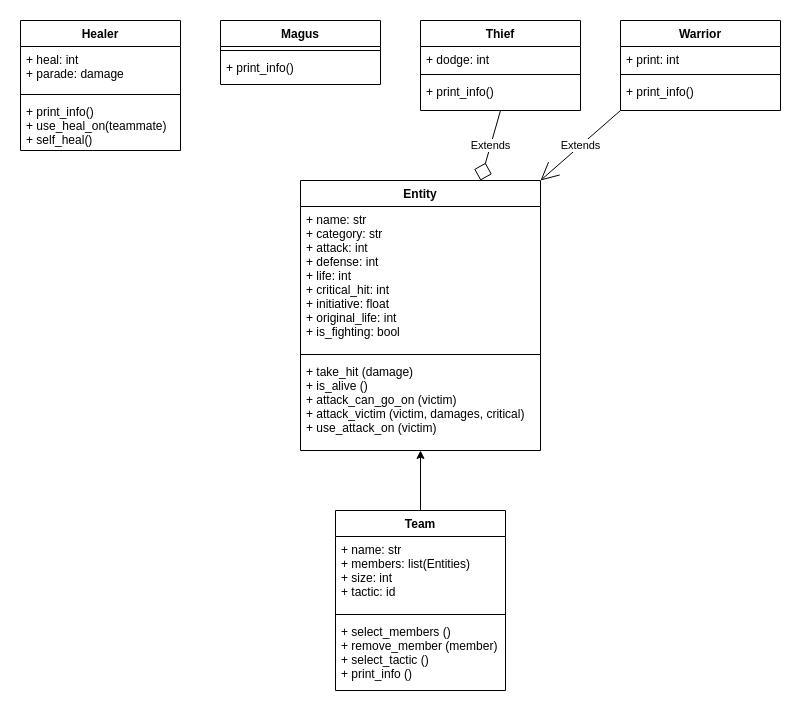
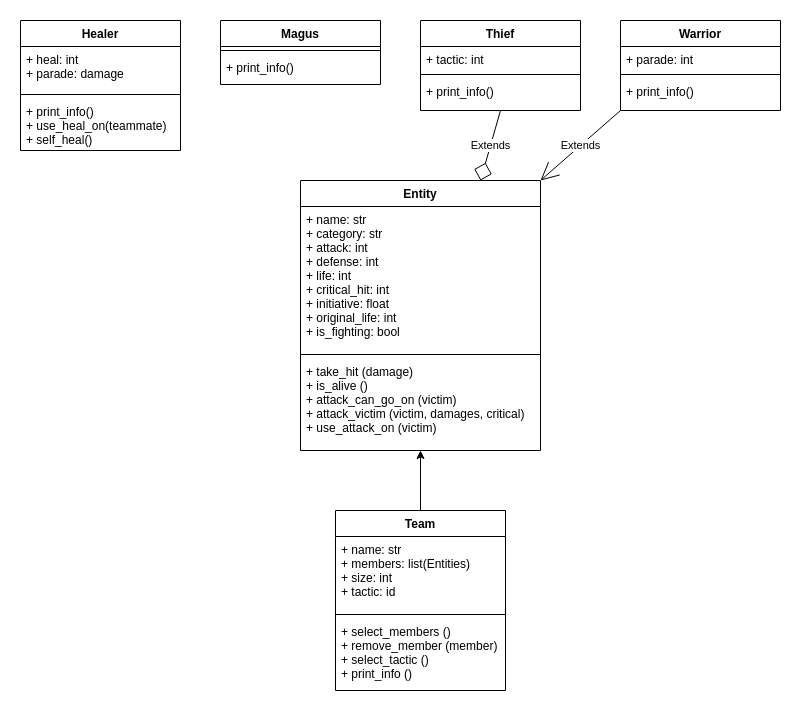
  <mxCell id="0" />
  <mxCell id="1" parent="0" />
  <mxCell id="2" value="Entity" style="swimlane;fontStyle=1;align=center;verticalAlign=top;childLayout=stackLayout;horizontal=1;startSize=26;horizontalStack=0;resizeParent=1;resizeParentMax=0;resizeLast=0;collapsible=1;marginBottom=0;" parent="1" vertex="1"><mxGeometry x="300" y="180" width="240" height="270" as="geometry" /></mxCell>
  <mxCell id="3" value="+ name: str&#10;+ category: str&#10;+ attack: int&#10;+ defense: int&#10;+ life: int&#10;+ critical_hit: int&#10;+ initiative: float &#10;+ original_life: int&#10;+ is_fighting: bool" style="text;strokeColor=none;fillColor=none;align=left;verticalAlign=top;spacingLeft=4;spacingRight=4;overflow=hidden;rotatable=0;points=[[0,0.5],[1,0.5]];portConstraint=eastwest;" parent="2" vertex="1"><mxGeometry y="26" width="240" height="144" as="geometry" /></mxCell>
  <mxCell id="4" value="" style="line;strokeWidth=1;fillColor=none;align=left;verticalAlign=middle;spacingTop=-1;spacingLeft=3;spacingRight=3;rotatable=0;labelPosition=right;points=[];portConstraint=eastwest;strokeColor=inherit;" parent="2" vertex="1"><mxGeometry y="170" width="240" height="8" as="geometry" /></mxCell>
  <mxCell id="5" value="+ take_hit (damage)&#10;+ is_alive ()&#10;+ attack_can_go_on (victim)&#10;+ attack_victim (victim, damages, critical)&#10;+ use_attack_on (victim)&#10;" style="text;strokeColor=none;fillColor=none;align=left;verticalAlign=top;spacingLeft=4;spacingRight=4;overflow=hidden;rotatable=0;points=[[0,0.5],[1,0.5]];portConstraint=eastwest;" parent="2" vertex="1"><mxGeometry y="178" width="240" height="92" as="geometry" /></mxCell>
  <mxCell id="6" value="Healer" style="swimlane;fontStyle=1;align=center;verticalAlign=top;childLayout=stackLayout;horizontal=1;startSize=26;horizontalStack=0;resizeParent=1;resizeParentMax=0;resizeLast=0;collapsible=1;marginBottom=0;" parent="1" vertex="1"><mxGeometry x="20" y="20" width="160" height="130" as="geometry" /></mxCell>
  <mxCell id="7" value="+ heal: int&#10;+ parade: damage" style="text;strokeColor=none;fillColor=none;align=left;verticalAlign=top;spacingLeft=4;spacingRight=4;overflow=hidden;rotatable=0;points=[[0,0.5],[1,0.5]];portConstraint=eastwest;" parent="6" vertex="1"><mxGeometry y="26" width="160" height="44" as="geometry" /></mxCell>
  <mxCell id="8" value="" style="line;strokeWidth=1;fillColor=none;align=left;verticalAlign=middle;spacingTop=-1;spacingLeft=3;spacingRight=3;rotatable=0;labelPosition=right;points=[];portConstraint=eastwest;strokeColor=inherit;" parent="6" vertex="1"><mxGeometry y="70" width="160" height="8" as="geometry" /></mxCell>
  <mxCell id="9" value="+ print_info()&#10;+ use_heal_on(teammate)&#10;+ self_heal()" style="text;strokeColor=none;fillColor=none;align=left;verticalAlign=top;spacingLeft=4;spacingRight=4;overflow=hidden;rotatable=0;points=[[0,0.5],[1,0.5]];portConstraint=eastwest;" parent="6" vertex="1"><mxGeometry y="78" width="160" height="52" as="geometry" /></mxCell>
  <mxCell id="10" value="Thief" style="swimlane;fontStyle=1;align=center;verticalAlign=top;childLayout=stackLayout;horizontal=1;startSize=26;horizontalStack=0;resizeParent=1;resizeParentMax=0;resizeLast=0;collapsible=1;marginBottom=0;" parent="1" vertex="1"><mxGeometry x="420" y="20" width="160" height="90" as="geometry" /></mxCell>
- <mxCell id="11" value="+ dodge: int" style="text;strokeColor=none;fillColor=none;align=left;verticalAlign=top;spacingLeft=4;spacingRight=4;overflow=hidden;rotatable=0;points=[[0,0.5],[1,0.5]];portConstraint=eastwest;" parent="10" vertex="1"><mxGeometry y="26" width="160" height="24" as="geometry" /></mxCell>
+ <mxCell id="11" value="+ tactic: int" style="text;strokeColor=none;fillColor=none;align=left;verticalAlign=top;spacingLeft=4;spacingRight=4;overflow=hidden;rotatable=0;points=[[0,0.5],[1,0.5]];portConstraint=eastwest;" parent="10" vertex="1"><mxGeometry y="26" width="160" height="24" as="geometry" /></mxCell>
  <mxCell id="12" value="" style="line;strokeWidth=1;fillColor=none;align=left;verticalAlign=middle;spacingTop=-1;spacingLeft=3;spacingRight=3;rotatable=0;labelPosition=right;points=[];portConstraint=eastwest;strokeColor=inherit;" parent="10" vertex="1"><mxGeometry y="50" width="160" height="8" as="geometry" /></mxCell>
  <mxCell id="13" value="+ print_info()" style="text;strokeColor=none;fillColor=none;align=left;verticalAlign=top;spacingLeft=4;spacingRight=4;overflow=hidden;rotatable=0;points=[[0,0.5],[1,0.5]];portConstraint=eastwest;" parent="10" vertex="1"><mxGeometry y="58" width="160" height="32" as="geometry" /></mxCell>
  <mxCell id="14" value="Warrior" style="swimlane;fontStyle=1;align=center;verticalAlign=top;childLayout=stackLayout;horizontal=1;startSize=26;horizontalStack=0;resizeParent=1;resizeParentMax=0;resizeLast=0;collapsible=1;marginBottom=0;" parent="1" vertex="1"><mxGeometry x="620" y="20" width="160" height="90" as="geometry" /></mxCell>
- <mxCell id="15" value="+ print: int" style="text;strokeColor=none;fillColor=none;align=left;verticalAlign=top;spacingLeft=4;spacingRight=4;overflow=hidden;rotatable=0;points=[[0,0.5],[1,0.5]];portConstraint=eastwest;" parent="14" vertex="1"><mxGeometry y="26" width="160" height="24" as="geometry" /></mxCell>
+ <mxCell id="15" value="+ parade: int" style="text;strokeColor=none;fillColor=none;align=left;verticalAlign=top;spacingLeft=4;spacingRight=4;overflow=hidden;rotatable=0;points=[[0,0.5],[1,0.5]];portConstraint=eastwest;" parent="14" vertex="1"><mxGeometry y="26" width="160" height="24" as="geometry" /></mxCell>
  <mxCell id="16" value="" style="line;strokeWidth=1;fillColor=none;align=left;verticalAlign=middle;spacingTop=-1;spacingLeft=3;spacingRight=3;rotatable=0;labelPosition=right;points=[];portConstraint=eastwest;strokeColor=inherit;" parent="14" vertex="1"><mxGeometry y="50" width="160" height="8" as="geometry" /></mxCell>
  <mxCell id="17" value="+ print_info()" style="text;strokeColor=none;fillColor=none;align=left;verticalAlign=top;spacingLeft=4;spacingRight=4;overflow=hidden;rotatable=0;points=[[0,0.5],[1,0.5]];portConstraint=eastwest;" parent="14" vertex="1"><mxGeometry y="58" width="160" height="32" as="geometry" /></mxCell>
  <mxCell id="18" value="Magus" style="swimlane;fontStyle=1;align=center;verticalAlign=top;childLayout=stackLayout;horizontal=1;startSize=26;horizontalStack=0;resizeParent=1;resizeParentMax=0;resizeLast=0;collapsible=1;marginBottom=0;" parent="1" vertex="1"><mxGeometry x="220" y="20" width="160" height="64" as="geometry" /></mxCell>
  <mxCell id="19" value="" style="line;strokeWidth=1;fillColor=none;align=left;verticalAlign=middle;spacingTop=-1;spacingLeft=3;spacingRight=3;rotatable=0;labelPosition=right;points=[];portConstraint=eastwest;strokeColor=inherit;" parent="18" vertex="1"><mxGeometry y="26" width="160" height="8" as="geometry" /></mxCell>
  <mxCell id="20" value="+ print_info()" style="text;strokeColor=none;fillColor=none;align=left;verticalAlign=top;spacingLeft=4;spacingRight=4;overflow=hidden;rotatable=0;points=[[0,0.5],[1,0.5]];portConstraint=eastwest;" parent="18" vertex="1"><mxGeometry y="34" width="160" height="30" as="geometry" /></mxCell>
  <mxCell id="21" value="Extends" style="endArrow=diamond;endSize=16;endFill=0;html=1;rounded=0;entryX=0.75;entryY=0;entryDx=0;entryDy=0;exitX=0.5;exitY=1;exitDx=0;exitDy=0;" parent="1" source="10" target="2" edge="1"><mxGeometry width="160" relative="1" as="geometry"><mxPoint x="120" y="320" as="sourcePoint" /><mxPoint x="324" y="249" as="targetPoint" /></mxGeometry></mxCell>
  <mxCell id="22" value="Extends" style="endArrow=open;endSize=16;endFill=0;html=1;rounded=0;entryX=1;entryY=0;entryDx=0;entryDy=0;exitX=0;exitY=1;exitDx=0;exitDy=0;" parent="1" source="14" target="2" edge="1"><mxGeometry width="160" relative="1" as="geometry"><mxPoint x="130" y="330" as="sourcePoint" /><mxPoint x="334" y="259" as="targetPoint" /></mxGeometry></mxCell>
  <mxCell id="23" value="Team" style="swimlane;fontStyle=1;align=center;verticalAlign=top;childLayout=stackLayout;horizontal=1;startSize=26;horizontalStack=0;resizeParent=1;resizeParentMax=0;resizeLast=0;collapsible=1;marginBottom=0;" parent="1" vertex="1"><mxGeometry x="335" y="510" width="170" height="180" as="geometry" /></mxCell>
  <mxCell id="24" value="+ name: str&#10;+ members: list(Entities)&#10;+ size: int&#10;+ tactic: id" style="text;strokeColor=none;fillColor=none;align=left;verticalAlign=top;spacingLeft=4;spacingRight=4;overflow=hidden;rotatable=0;points=[[0,0.5],[1,0.5]];portConstraint=eastwest;" parent="23" vertex="1"><mxGeometry y="26" width="170" height="74" as="geometry" /></mxCell>
  <mxCell id="25" value="" style="line;strokeWidth=1;fillColor=none;align=left;verticalAlign=middle;spacingTop=-1;spacingLeft=3;spacingRight=3;rotatable=0;labelPosition=right;points=[];portConstraint=eastwest;strokeColor=inherit;" parent="23" vertex="1"><mxGeometry y="100" width="170" height="8" as="geometry" /></mxCell>
  <mxCell id="26" value="+ select_members ()&#10;+ remove_member (member)&#10;+ select_tactic ()&#10;+ print_info ()" style="text;strokeColor=none;fillColor=none;align=left;verticalAlign=top;spacingLeft=4;spacingRight=4;overflow=hidden;rotatable=0;points=[[0,0.5],[1,0.5]];portConstraint=eastwest;" parent="23" vertex="1"><mxGeometry y="108" width="170" height="72" as="geometry" /></mxCell>
  <mxCell id="27" value="" style="endArrow=classic;html=1;rounded=0;exitX=0.5;exitY=0;exitDx=0;exitDy=0;entryX=0.5;entryY=1;entryDx=0;entryDy=0;entryPerimeter=0;" edge="1" parent="1" source="23" target="5"><mxGeometry width="50" height="50" relative="1" as="geometry"><mxPoint x="370" y="410" as="sourcePoint" /><mxPoint x="420" y="450" as="targetPoint" /></mxGeometry></mxCell>
